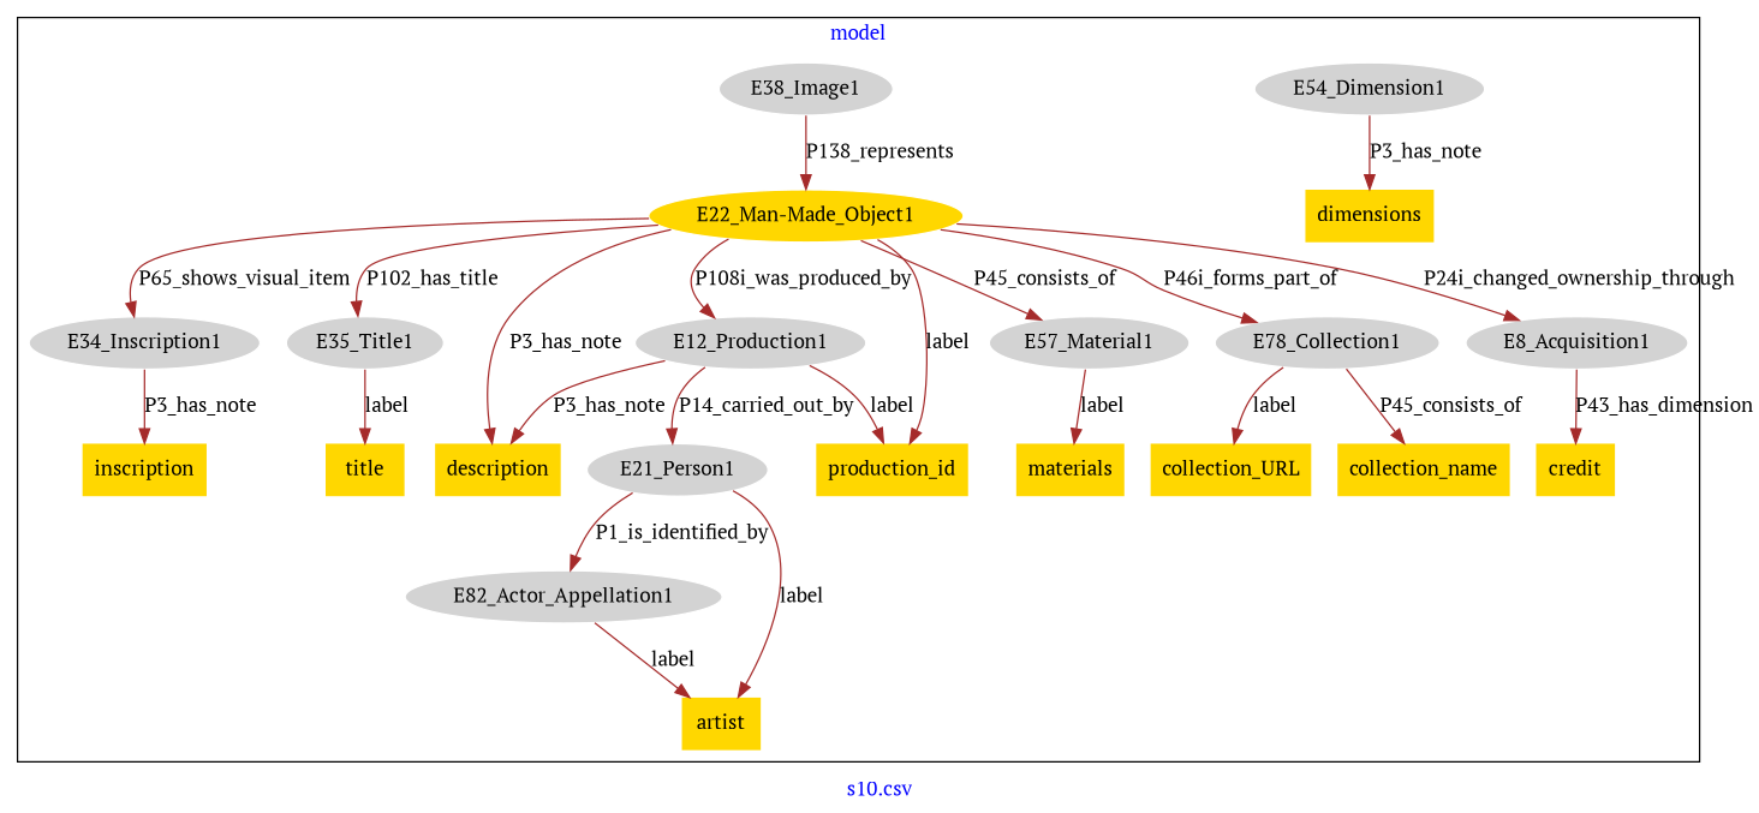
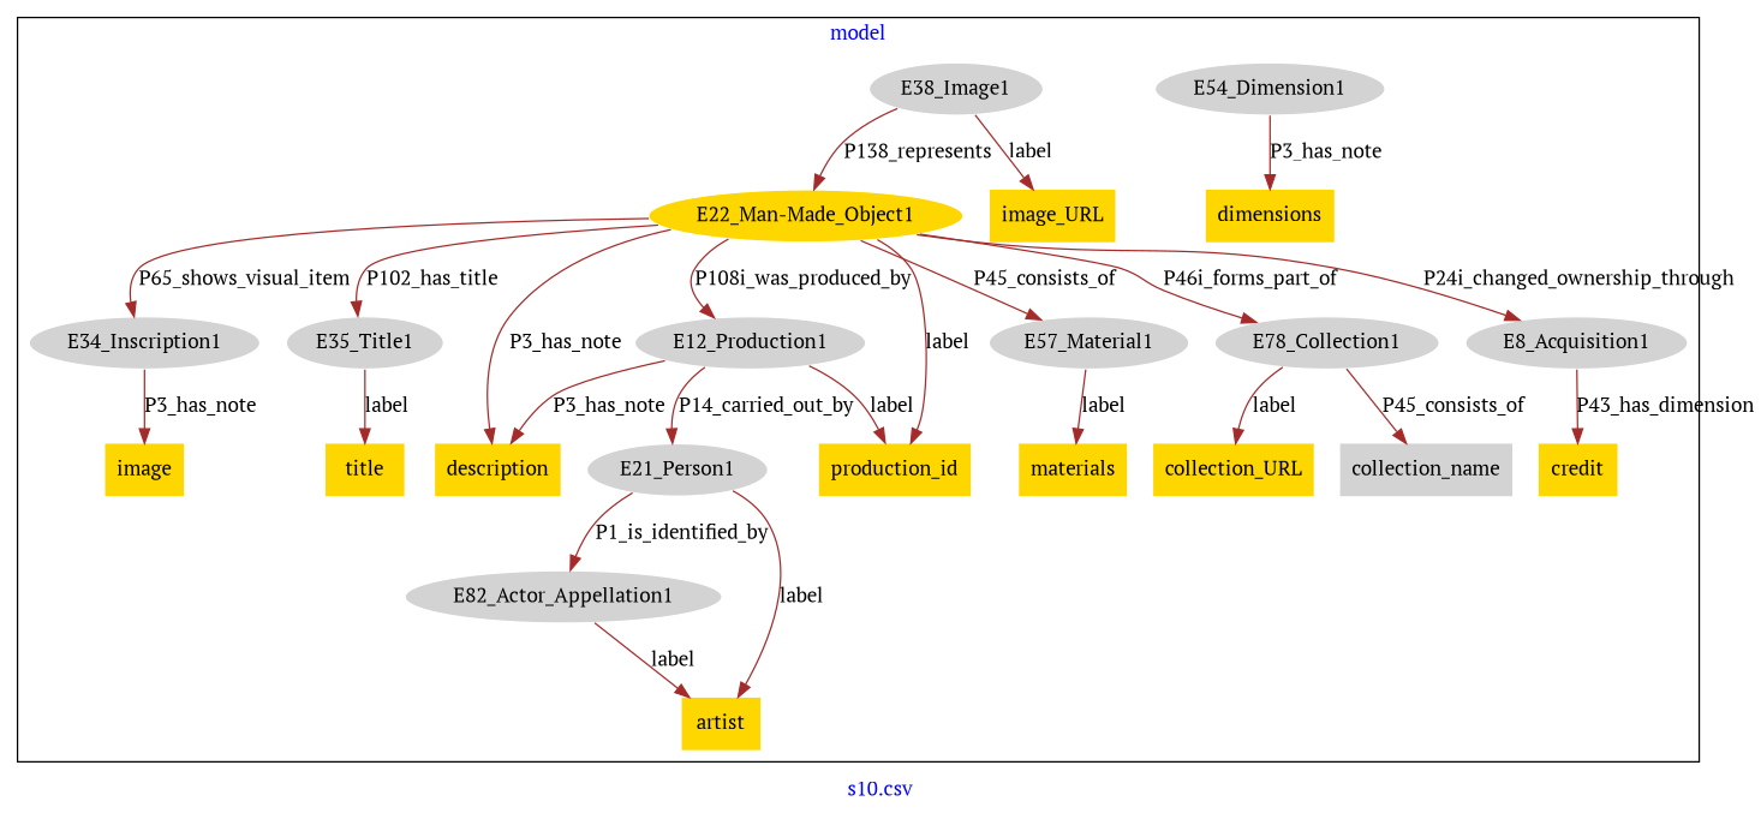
  digraph {
    fontcolor=blue
    fontname="PT Serif"
    label="s10.csv"
    remincross=true
    node [fillcolor=gold fontname="PT Serif" style=filled]
    edge [color=brown fontcolor=black fontname="PT Serif"]
    n1 [color=white fillcolor=lightgray label=E12_Production1]
    n2 [color=white fillcolor=lightgray label=E21_Person1]
    n3 [color=white fillcolor=lightgray label=E82_Actor_Appellation1]
    n4 [color=white label="E22_Man-Made_Object1"]
    n5 [color=white fillcolor=lightgray label=E34_Inscription1]
    n6 [color=white fillcolor=lightgray label=E35_Title1]
    n7 [color=white fillcolor=lightgray label=E54_Dimension1]
    n8 [color=white fillcolor=lightgray label=E57_Material1]
    n9 [color=white fillcolor=lightgray label=E78_Collection1]
    n10 [color=white fillcolor=lightgray label=E8_Acquisition1]
    n11 [color=white fillcolor=lightgray label=E38_Image1]
+   n12 [label=image_URL shape=plaintext]
    n13 [label=materials shape=plaintext]
    n14 [label=production_id shape=plaintext]
    n15 [label=dimensions shape=plaintext]
-   n16 [label=inscription shape=plaintext]
+   n16 [label=image shape=plaintext]
    n17 [label=collection_URL shape=plaintext]
    n18 [label=description shape=plaintext]
-   n19 [label=collection_name shape=plaintext]
+   n19 [fillcolor=lightgray label=collection_name shape=plaintext]
    n20 [label=title shape=plaintext]
    n21 [label=credit shape=plaintext]
    n22 [label=artist shape=plaintext]
    subgraph cluster_1 {
      label=model
      n1
      n2
      n3
      n4
      n5
      n6
      n7
      n8
      n9
      n10
      n11
+     n12
      n13
      n14
      n15
      n16
      n17
      n18
      n19
      n20
      n21
      n22
    }
    n1 -> n2 [label=P14_carried_out_by]
    n1 -> n14 [label=label]
    n1 -> n18 [label=P3_has_note]
    n2 -> n3 [label=P1_is_identified_by]
    n2 -> n22 [label=label]
    n3 -> n22 [label=label]
    n4 -> n1 [label=P108i_was_produced_by]
    n4 -> n5 [label=P65_shows_visual_item]
    n4 -> n6 [label=P102_has_title]
    n4 -> n8 [label=P45_consists_of]
    n4 -> n9 [label=P46i_forms_part_of]
    n4 -> n10 [label=P24i_changed_ownership_through]
    n4 -> n14 [label=label]
    n4 -> n18 [label=P3_has_note]
    n5 -> n16 [label=P3_has_note]
    n6 -> n20 [label=label]
    n7 -> n15 [label=P3_has_note]
    n8 -> n13 [label=label]
    n9 -> n17 [label=label]
    n9 -> n19 [label=P45_consists_of]
    n10 -> n21 [label=P43_has_dimension]
    n11 -> n4 [label=P138_represents]
+   n11 -> n12 [label=label]
  }
